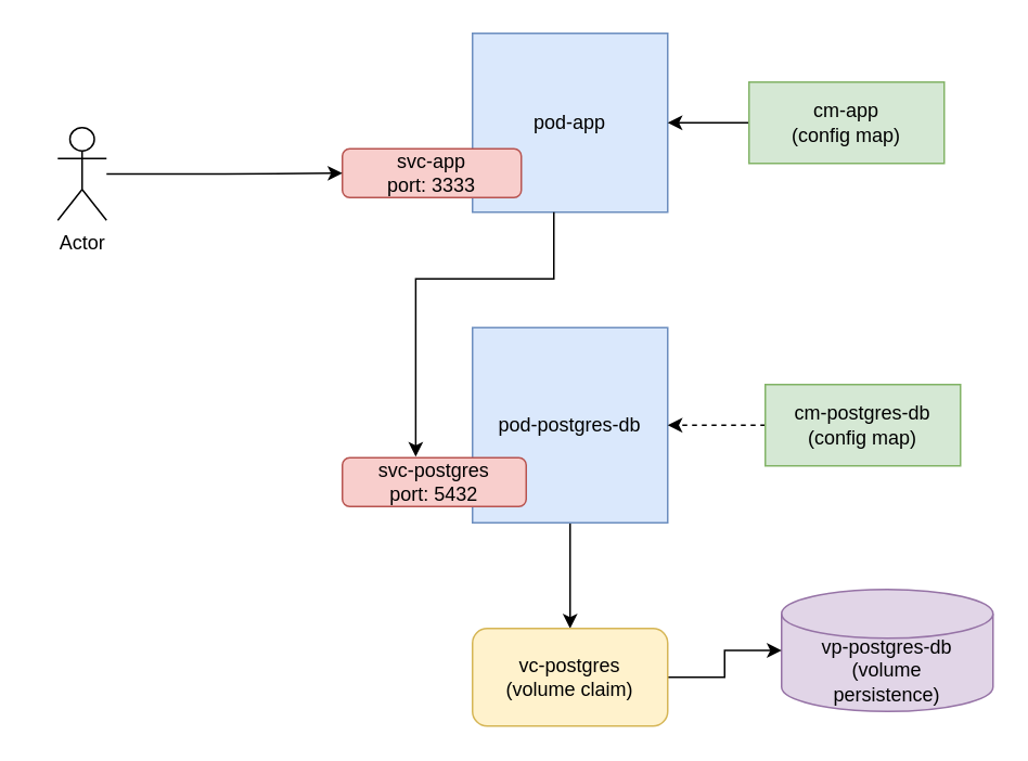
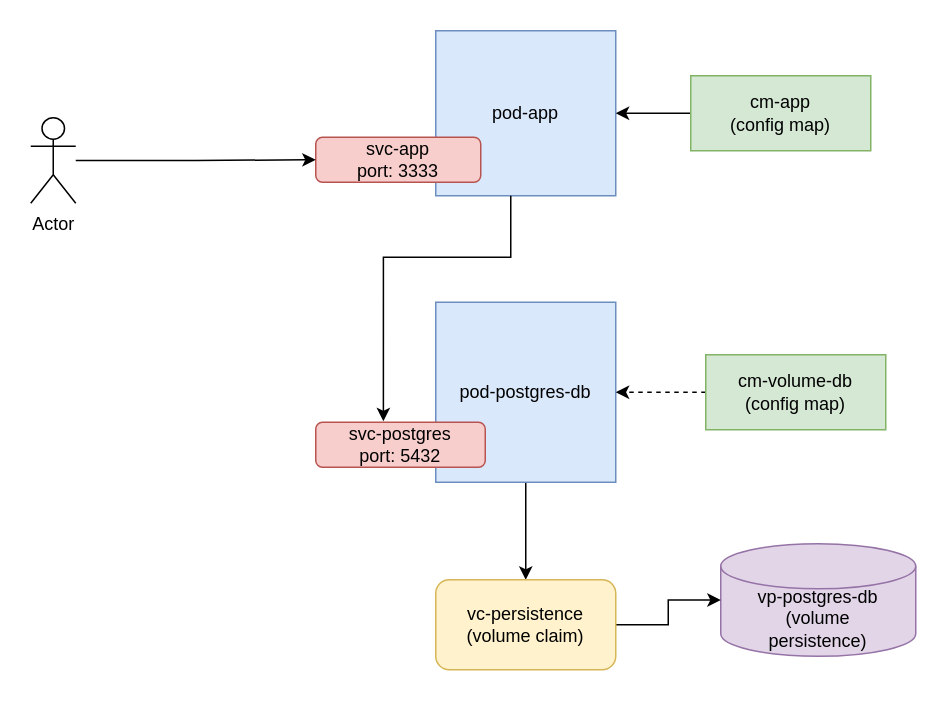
  <mxCell id="0" />
  <mxCell id="1" parent="0" />
  <mxCell id="2" value="pod-app" style="rounded=0;whiteSpace=wrap;html=1;verticalAlign=middle;fillColor=#dae8fc;strokeColor=#6c8ebf;" vertex="1" parent="1"><mxGeometry x="290" y="20" width="120" height="110" as="geometry" /></mxCell>
  <mxCell id="3" value="" style="edgeStyle=orthogonalEdgeStyle;rounded=0;orthogonalLoop=1;jettySize=auto;html=1;entryX=0.5;entryY=0;entryDx=0;entryDy=0;" edge="1" parent="1" source="4" target="11"><mxGeometry relative="1" as="geometry"><mxPoint x="350" y="381" as="targetPoint" /></mxGeometry></mxCell>
  <mxCell id="4" value="pod-postgres-db" style="rounded=0;whiteSpace=wrap;html=1;verticalAlign=middle;fillColor=#dae8fc;strokeColor=#6c8ebf;" vertex="1" parent="1"><mxGeometry x="290" y="201" width="120" height="120" as="geometry" /></mxCell>
  <mxCell id="5" value="&lt;div&gt;vp-postgres-db&lt;/div&gt;(volume&lt;div&gt;persistence)&lt;/div&gt;" style="shape=cylinder3;whiteSpace=wrap;html=1;boundedLbl=1;backgroundOutline=1;size=15;fillColor=#e1d5e7;strokeColor=#9673a6;" vertex="1" parent="1"><mxGeometry x="480" y="362" width="130" height="75" as="geometry" /></mxCell>
  <mxCell id="6" style="edgeStyle=orthogonalEdgeStyle;rounded=0;orthogonalLoop=1;jettySize=auto;html=1;exitX=1;exitY=0.5;exitDx=0;exitDy=0;" edge="1" parent="1" source="11" target="5"><mxGeometry relative="1" as="geometry"><mxPoint x="400" y="406" as="sourcePoint" /></mxGeometry></mxCell>
  <mxCell id="7" value="" style="edgeStyle=orthogonalEdgeStyle;rounded=0;orthogonalLoop=1;jettySize=auto;html=1;dashed=1;" edge="1" parent="1" source="8" target="4"><mxGeometry relative="1" as="geometry" /></mxCell>
- <mxCell id="8" value="cm-postgres-db&lt;div&gt;(config map)&lt;/div&gt;" style="rounded=0;whiteSpace=wrap;html=1;verticalAlign=middle;fillColor=#d5e8d4;strokeColor=#82b366;" vertex="1" parent="1"><mxGeometry x="470" y="236" width="120" height="50" as="geometry" /></mxCell>
+ <mxCell id="8" value="cm-volume-db&lt;div&gt;(config map)&lt;/div&gt;" style="rounded=0;whiteSpace=wrap;html=1;verticalAlign=middle;fillColor=#d5e8d4;strokeColor=#82b366;" vertex="1" parent="1"><mxGeometry x="470" y="236" width="120" height="50" as="geometry" /></mxCell>
  <mxCell id="9" value="svc-app&lt;div&gt;port: 3333&lt;/div&gt;" style="rounded=1;whiteSpace=wrap;html=1;fillColor=#f8cecc;strokeColor=#b85450;" vertex="1" parent="1"><mxGeometry x="210" y="91" width="110" height="30" as="geometry" /></mxCell>
  <mxCell id="10" value="svc-postgres&lt;div&gt;port: 5432&lt;/div&gt;" style="rounded=1;whiteSpace=wrap;html=1;fillColor=#f8cecc;strokeColor=#b85450;" vertex="1" parent="1"><mxGeometry x="210" y="281" width="113" height="30" as="geometry" /></mxCell>
- <mxCell id="11" value="vc-postgres&lt;div&gt;(volume claim)&lt;/div&gt;" style="rounded=1;whiteSpace=wrap;html=1;fillColor=#fff2cc;strokeColor=#d6b656;" vertex="1" parent="1"><mxGeometry x="290" y="386" width="120" height="60" as="geometry" /></mxCell>
+ <mxCell id="11" value="vc-persistence&lt;div&gt;(volume claim)&lt;/div&gt;" style="rounded=1;whiteSpace=wrap;html=1;fillColor=#fff2cc;strokeColor=#d6b656;" vertex="1" parent="1"><mxGeometry x="290" y="386" width="120" height="60" as="geometry" /></mxCell>
  <mxCell id="12" value="" style="edgeStyle=orthogonalEdgeStyle;rounded=0;orthogonalLoop=1;jettySize=auto;html=1;" edge="1" parent="1" source="13" target="2"><mxGeometry relative="1" as="geometry" /></mxCell>
  <mxCell id="13" value="&lt;div&gt;cm-app&lt;/div&gt;&lt;div&gt;(config map)&lt;/div&gt;" style="rounded=0;whiteSpace=wrap;html=1;verticalAlign=middle;fillColor=#d5e8d4;strokeColor=#82b366;" vertex="1" parent="1"><mxGeometry x="460" y="50" width="120" height="50" as="geometry" /></mxCell>
  <mxCell id="14" style="edgeStyle=orthogonalEdgeStyle;rounded=0;orthogonalLoop=1;jettySize=auto;html=1;entryX=0;entryY=0.5;entryDx=0;entryDy=0;" edge="1" parent="1" source="15" target="9"><mxGeometry relative="1" as="geometry" /></mxCell>
- <mxCell id="15" value="Actor" style="shape=umlActor;verticalLabelPosition=bottom;verticalAlign=top;html=1;outlineConnect=0;" vertex="1" parent="1"><mxGeometry x="35" y="78" width="30" height="57" as="geometry" /></mxCell>
+ <mxCell id="15" value="Actor" style="shape=umlActor;verticalLabelPosition=bottom;verticalAlign=top;html=1;outlineConnect=0;" vertex="1" parent="1"><mxGeometry x="20" y="78" width="30" height="57" as="geometry" /></mxCell>
  <mxCell id="16" style="edgeStyle=orthogonalEdgeStyle;rounded=0;orthogonalLoop=1;jettySize=auto;html=1;entryX=0.399;entryY=-0.021;entryDx=0;entryDy=0;entryPerimeter=0;" edge="1" parent="1" source="2" target="10"><mxGeometry relative="1" as="geometry"><Array as="points"><mxPoint x="340" y="171" /><mxPoint x="255" y="171" /></Array></mxGeometry></mxCell>
